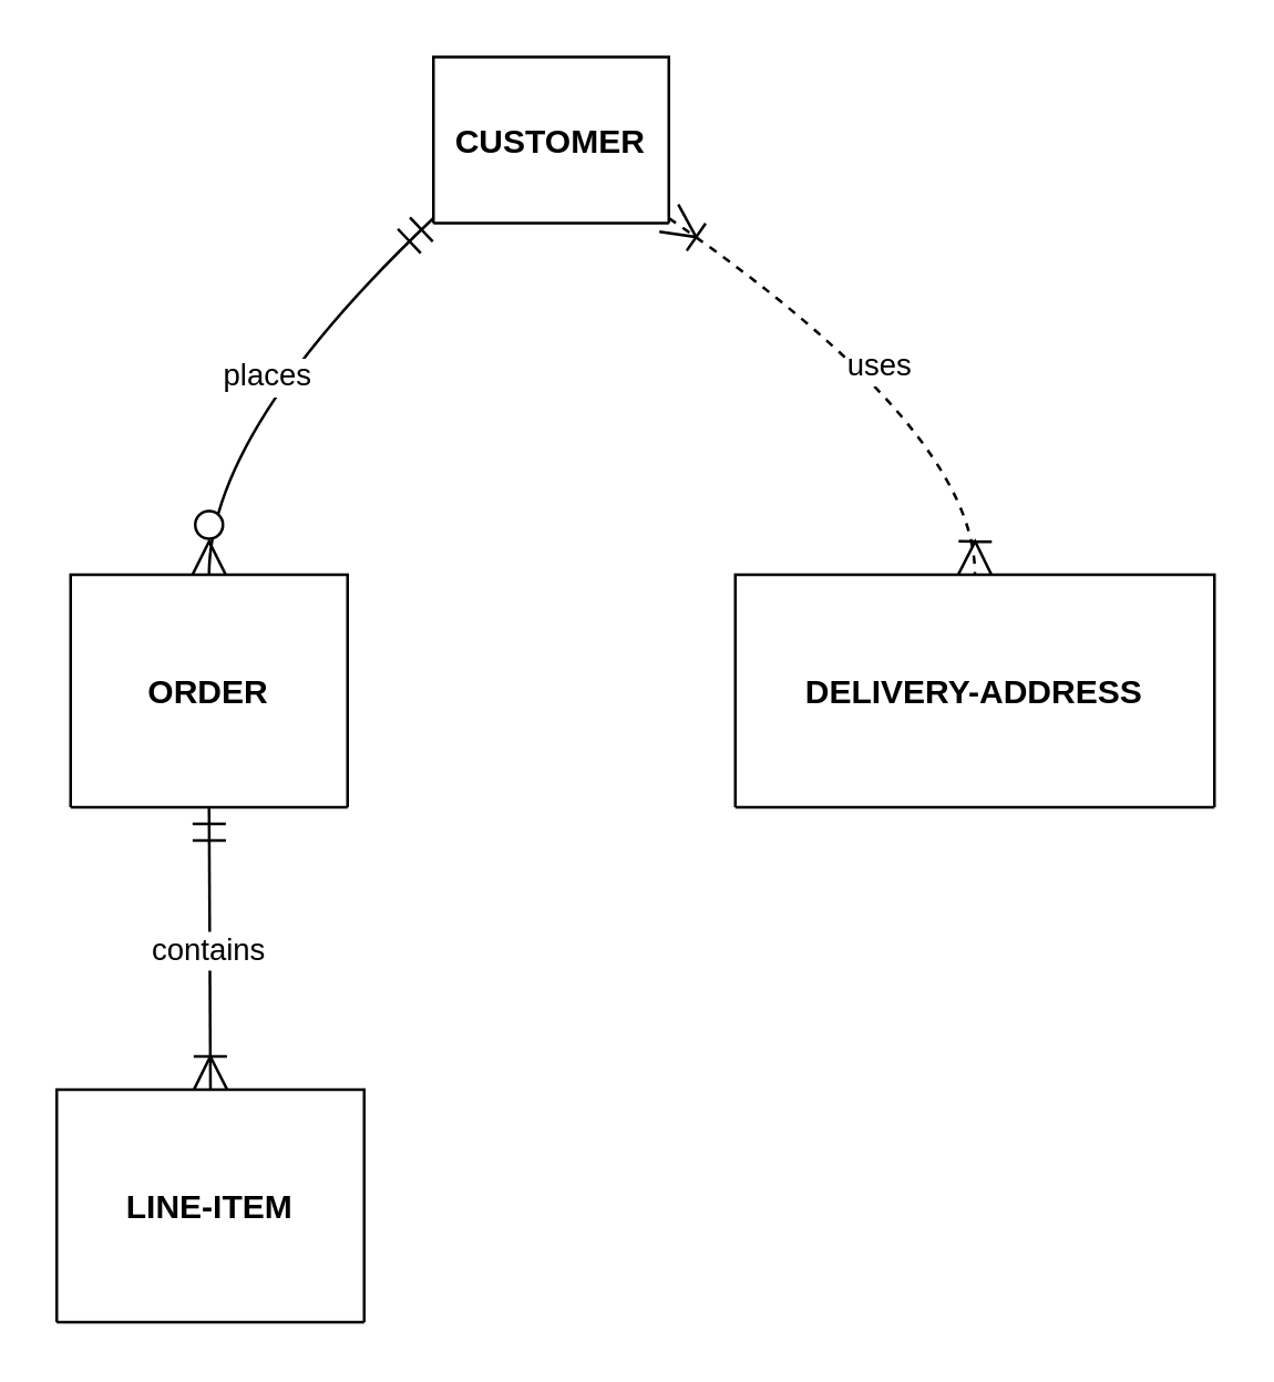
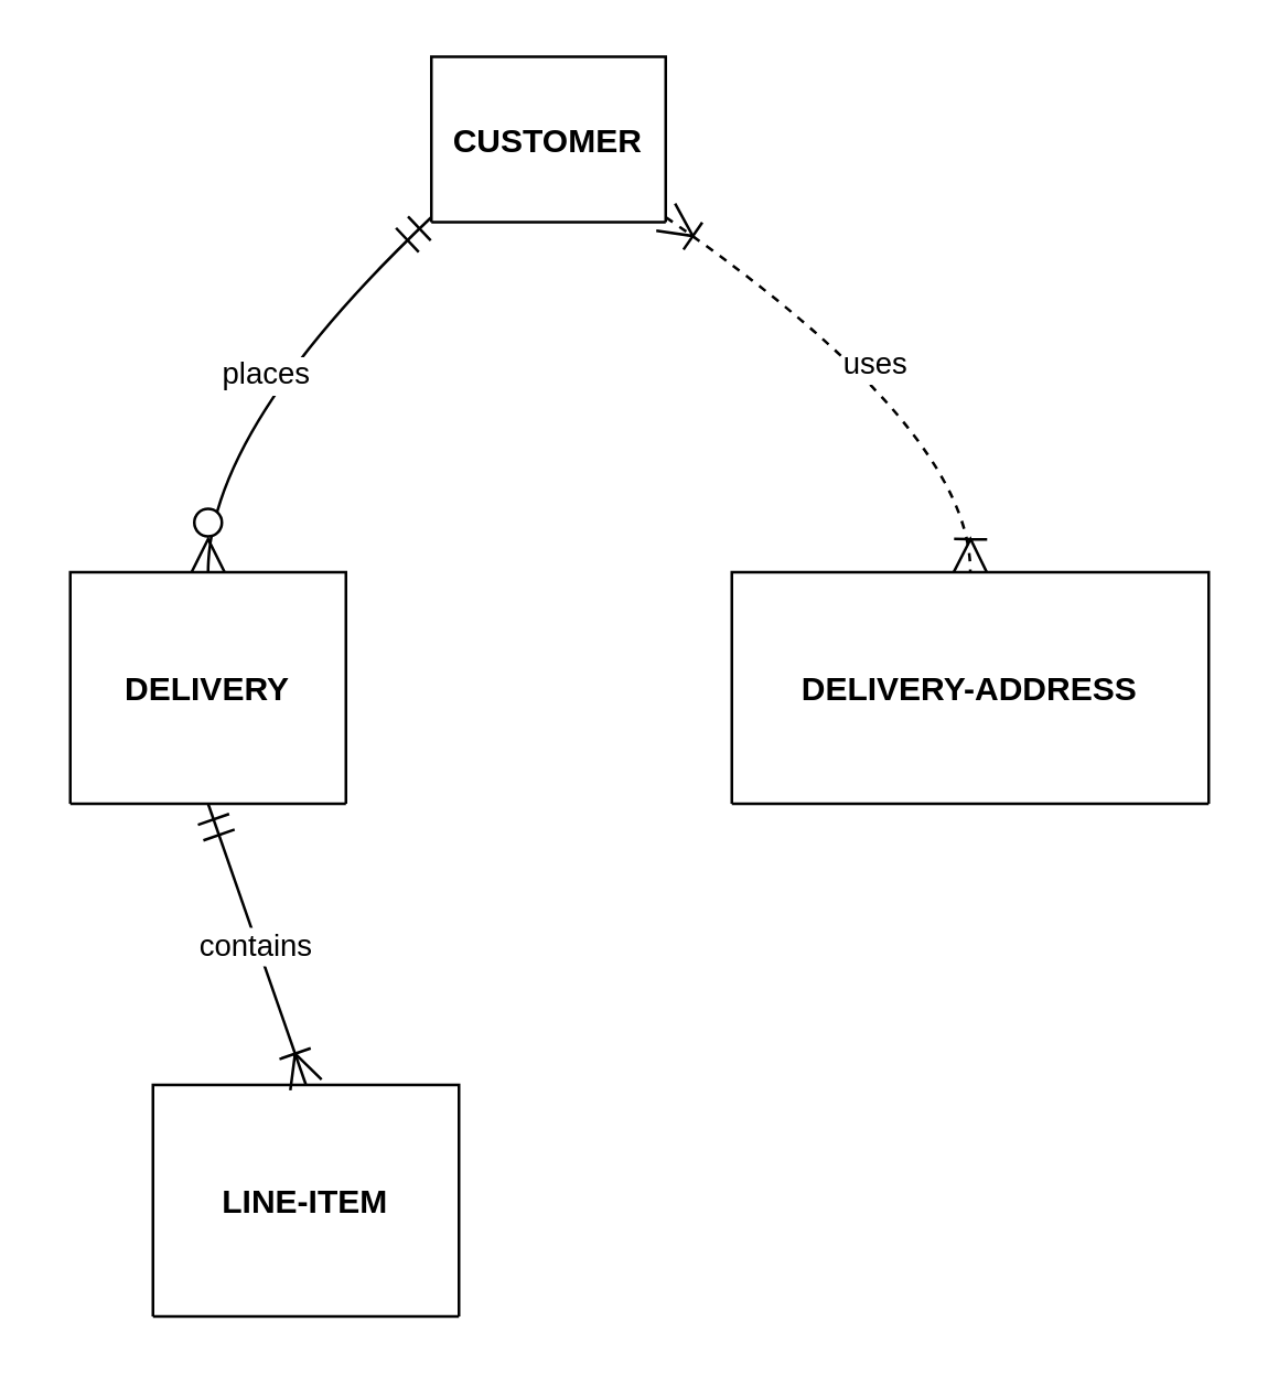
  <mxCell id="0" />
  <mxCell id="1" parent="0" />
  <mxCell id="2" value="CUSTOMER" style="shape=table;startSize=84;container=1;collapsible=0;childLayout=tableLayout;fixedRows=1;rowLines=1;fontStyle=1;align=center;resizeLast=1;" vertex="1" parent="1"><mxGeometry x="156" y="20" width="85" height="60" as="geometry" /></mxCell>
- <mxCell id="3" value="ORDER" style="shape=table;startSize=84;container=1;collapsible=0;childLayout=tableLayout;fixedRows=1;rowLines=1;fontStyle=1;align=center;resizeLast=1;" vertex="1" parent="1"><mxGeometry x="25" y="207" width="100" height="84" as="geometry" /></mxCell>
- <mxCell id="4" value="LINE-ITEM" style="shape=table;startSize=84;container=1;collapsible=0;childLayout=tableLayout;fixedRows=1;rowLines=1;fontStyle=1;align=center;resizeLast=1;" vertex="1" parent="1"><mxGeometry x="20" y="393" width="111" height="84" as="geometry" /></mxCell>
+ <mxCell id="3" value="DELIVERY" style="shape=table;startSize=84;container=1;collapsible=0;childLayout=tableLayout;fixedRows=1;rowLines=1;fontStyle=1;align=center;resizeLast=1;" vertex="1" parent="1"><mxGeometry x="25" y="207" width="100" height="84" as="geometry" /></mxCell>
+ <mxCell id="4" value="LINE-ITEM" style="shape=table;startSize=84;container=1;collapsible=0;childLayout=tableLayout;fixedRows=1;rowLines=1;fontStyle=1;align=center;resizeLast=1;" vertex="1" parent="1"><mxGeometry x="55" y="393" width="111" height="84" as="geometry" /></mxCell>
  <mxCell id="5" value="DELIVERY-ADDRESS" style="shape=table;startSize=84;container=1;collapsible=0;childLayout=tableLayout;fixedRows=1;rowLines=1;fontStyle=1;align=center;resizeLast=1;" vertex="1" parent="1"><mxGeometry x="265" y="207" width="173" height="84" as="geometry" /></mxCell>
  <mxCell id="6" value="places" style="curved=1;startArrow=ERmandOne;startSize=10;;endArrow=ERzeroToMany;endSize=10;;exitX=0;exitY=0.97;entryX=0.5;entryY=-0.01;" edge="1" parent="1" source="2" target="3"><mxGeometry relative="1" as="geometry"><Array as="points"><mxPoint x="75" y="155" /></Array></mxGeometry></mxCell>
  <mxCell id="7" value="contains" style="curved=1;startArrow=ERmandOne;startSize=10;;endArrow=ERoneToMany;endSize=10;;exitX=0.5;exitY=0.99;entryX=0.5;entryY=0;" edge="1" parent="1" source="3" target="4"><mxGeometry relative="1" as="geometry"><Array as="points" /></mxGeometry></mxCell>
  <mxCell id="8" value="uses" style="curved=1;dashed=1;startArrow=ERoneToMany;startSize=10;;endArrow=ERoneToMany;endSize=10;;exitX=1;exitY=0.97;entryX=0.5;entryY=-0.01;" edge="1" parent="1" source="2" target="5"><mxGeometry relative="1" as="geometry"><Array as="points"><mxPoint x="352" y="155" /></Array></mxGeometry></mxCell>
